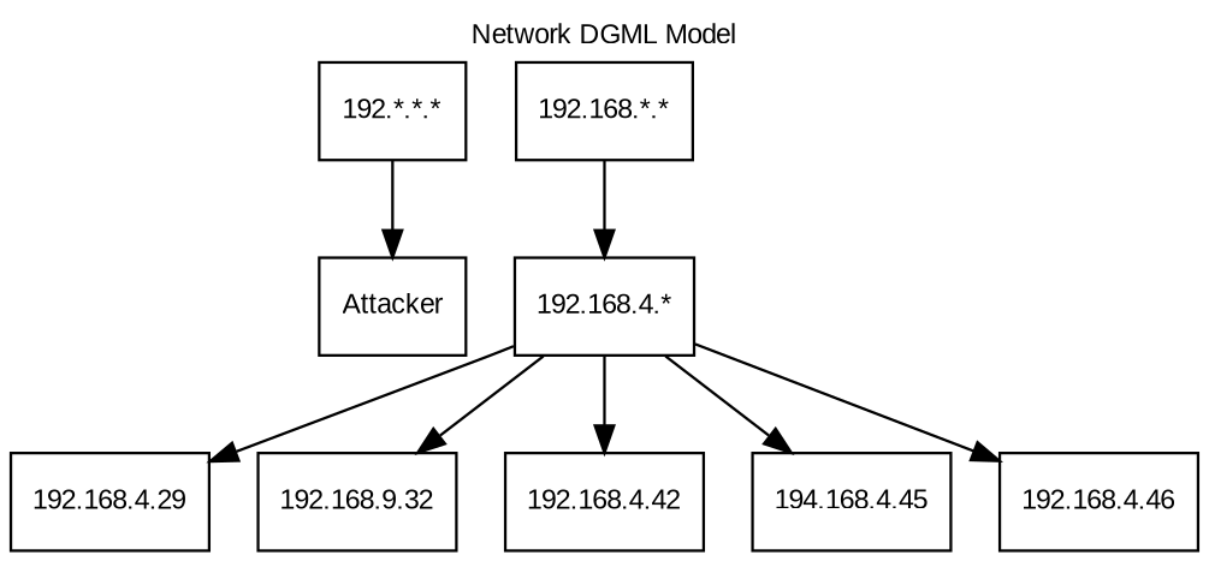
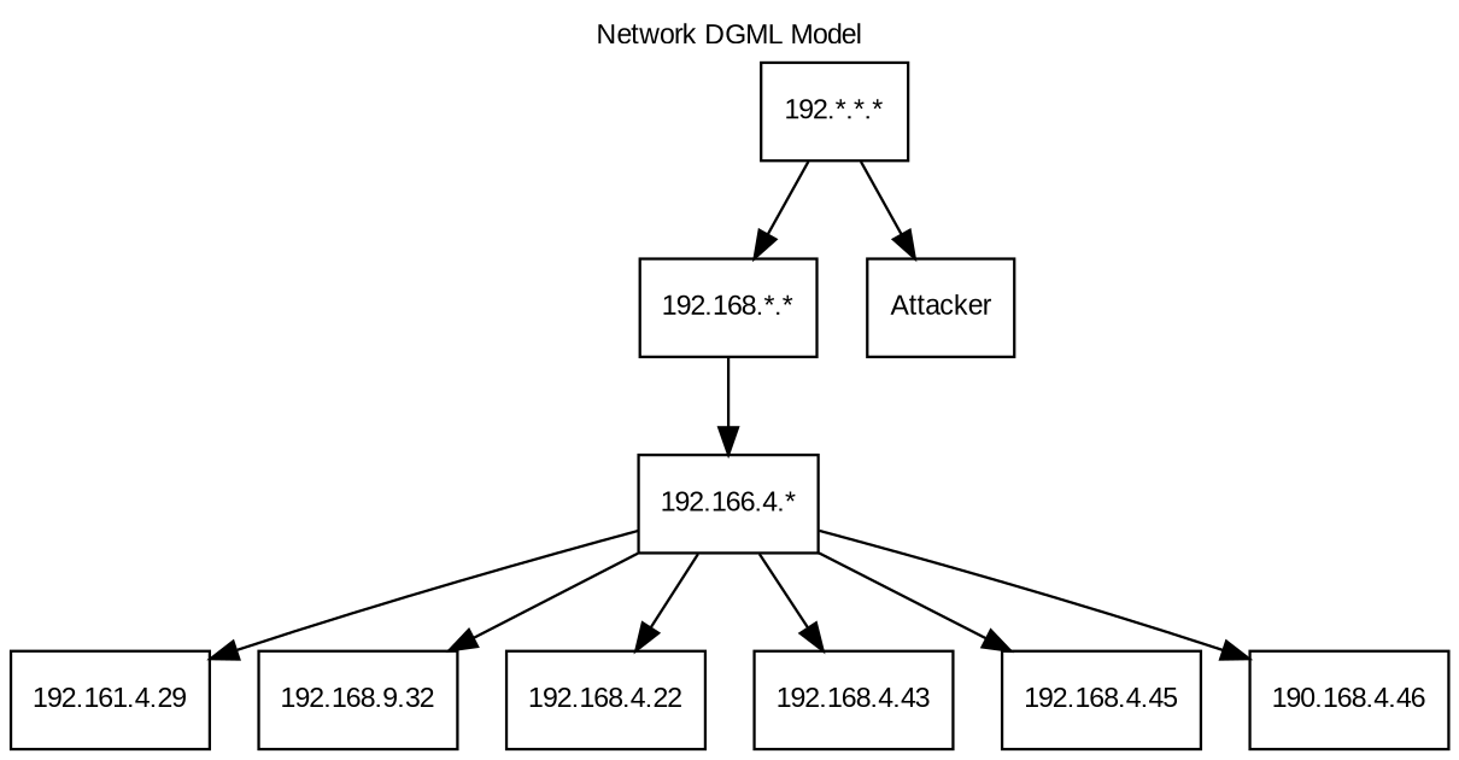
  strict digraph {
    compound=true
    fontname="Liberation Sans"
    fontsize=10
    label="Network DGML Model"
    labelloc=t
    rankdir=TB
    node [color="#000000" fontcolor=Black fontname="Liberation Sans" fontsize=10 shape=box style=solid]
    edge [color=Black fontname="Liberation Sans"]
    n1 [label="192.*.*.*"]
    n2 [label="192.168.*.*"]
    n3 [label=Attacker]
-   n4 [label="192.168.4.*"]
-   n5 [label="192.168.4.29"]
+   n4 [label="192.166.4.*"]
+   n5 [label="192.161.4.29"]
    n6 [label="192.168.9.32"]
-   n7 [label="192.168.4.42"]
-   n9 [label="194.168.4.45"]
-   n10 [label="192.168.4.46"]
+   n7 [label="192.168.4.22"]
+   n8 [label="192.168.4.43"]
+   n9 [label="192.168.4.45"]
+   n10 [label="190.168.4.46"]
+   n1 -> n2
    n1 -> n3
    n2 -> n4
    n4 -> n5
    n4 -> n6
    n4 -> n7
+   n4 -> n8
    n4 -> n9
    n4 -> n10
  }
